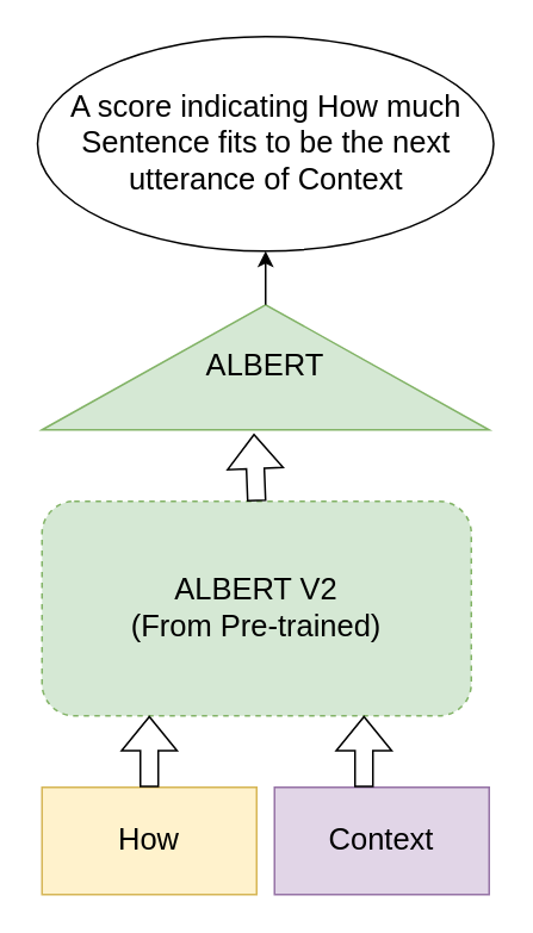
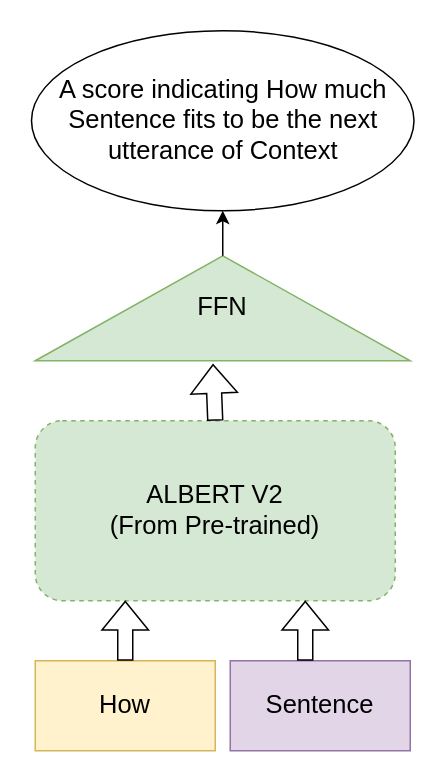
  <mxCell id="0" />
  <mxCell id="1" parent="0" />
  <mxCell id="2" value="&lt;font style=&quot;font-size: 17px;&quot;&gt;ALBERT V2&lt;br&gt;(From Pre-trained)&lt;br&gt;&lt;/font&gt;" style="rounded=1;whiteSpace=wrap;html=1;fillColor=#d5e8d4;strokeColor=#82b366;dashed=1;" vertex="1" parent="1"><mxGeometry x="23" y="280" width="240" height="120" as="geometry" /></mxCell>
  <mxCell id="3" value="How" style="rounded=0;whiteSpace=wrap;html=1;fontSize=17;fillColor=#fff2cc;strokeColor=#d6b656;" vertex="1" parent="1"><mxGeometry x="23" y="440" width="120" height="60" as="geometry" /></mxCell>
- <mxCell id="4" value="Context" style="rounded=0;whiteSpace=wrap;html=1;fontSize=17;fillColor=#e1d5e7;strokeColor=#9673a6;" vertex="1" parent="1"><mxGeometry x="153" y="440" width="120" height="60" as="geometry" /></mxCell>
+ <mxCell id="4" value="Sentence" style="rounded=0;whiteSpace=wrap;html=1;fontSize=17;fillColor=#e1d5e7;strokeColor=#9673a6;" vertex="1" parent="1"><mxGeometry x="153" y="440" width="120" height="60" as="geometry" /></mxCell>
  <mxCell id="5" value="" style="shape=flexArrow;endArrow=classic;html=1;rounded=0;fontSize=17;exitX=0.5;exitY=0;exitDx=0;exitDy=0;entryX=0.25;entryY=1;entryDx=0;entryDy=0;" edge="1" parent="1" source="3" target="2"><mxGeometry width="50" height="50" relative="1" as="geometry"><mxPoint x="183" y="460" as="sourcePoint" /><mxPoint x="233" y="410" as="targetPoint" /></mxGeometry></mxCell>
  <mxCell id="6" value="" style="shape=flexArrow;endArrow=classic;html=1;rounded=0;fontSize=17;entryX=0.75;entryY=1;entryDx=0;entryDy=0;" edge="1" parent="1" target="2"><mxGeometry width="50" height="50" relative="1" as="geometry"><mxPoint x="203" y="440" as="sourcePoint" /><mxPoint x="233" y="410" as="targetPoint" /></mxGeometry></mxCell>
- <mxCell id="7" value="ALBERT" style="triangle;whiteSpace=wrap;html=1;fontSize=17;direction=north;fillColor=#d5e8d4;strokeColor=#82b366;" vertex="1" parent="1"><mxGeometry x="23" y="170" width="250" height="70" as="geometry" /></mxCell>
+ <mxCell id="7" value="FFN" style="triangle;whiteSpace=wrap;html=1;fontSize=17;direction=north;fillColor=#d5e8d4;strokeColor=#82b366;" vertex="1" parent="1"><mxGeometry x="23" y="170" width="250" height="70" as="geometry" /></mxCell>
  <mxCell id="8" value="" style="shape=flexArrow;endArrow=classic;html=1;rounded=0;fontSize=17;entryX=-0.031;entryY=0.474;entryDx=0;entryDy=0;entryPerimeter=0;exitX=0.5;exitY=0;exitDx=0;exitDy=0;" edge="1" parent="1" source="2" target="7"><mxGeometry width="50" height="50" relative="1" as="geometry"><mxPoint x="183" y="350" as="sourcePoint" /><mxPoint x="233" y="300" as="targetPoint" /></mxGeometry></mxCell>
  <mxCell id="9" value="" style="endArrow=classic;html=1;rounded=0;fontSize=17;exitX=1;exitY=0.5;exitDx=0;exitDy=0;" edge="1" parent="1" source="7"><mxGeometry width="50" height="50" relative="1" as="geometry"><mxPoint x="183" y="350" as="sourcePoint" /><mxPoint x="148" y="140" as="targetPoint" /></mxGeometry></mxCell>
  <mxCell id="10" value="A score indicating How much Sentence fits to be the next utterance of Context" style="ellipse;whiteSpace=wrap;html=1;fontSize=17;" vertex="1" parent="1"><mxGeometry x="20.5" y="20" width="255" height="120" as="geometry" /></mxCell>
